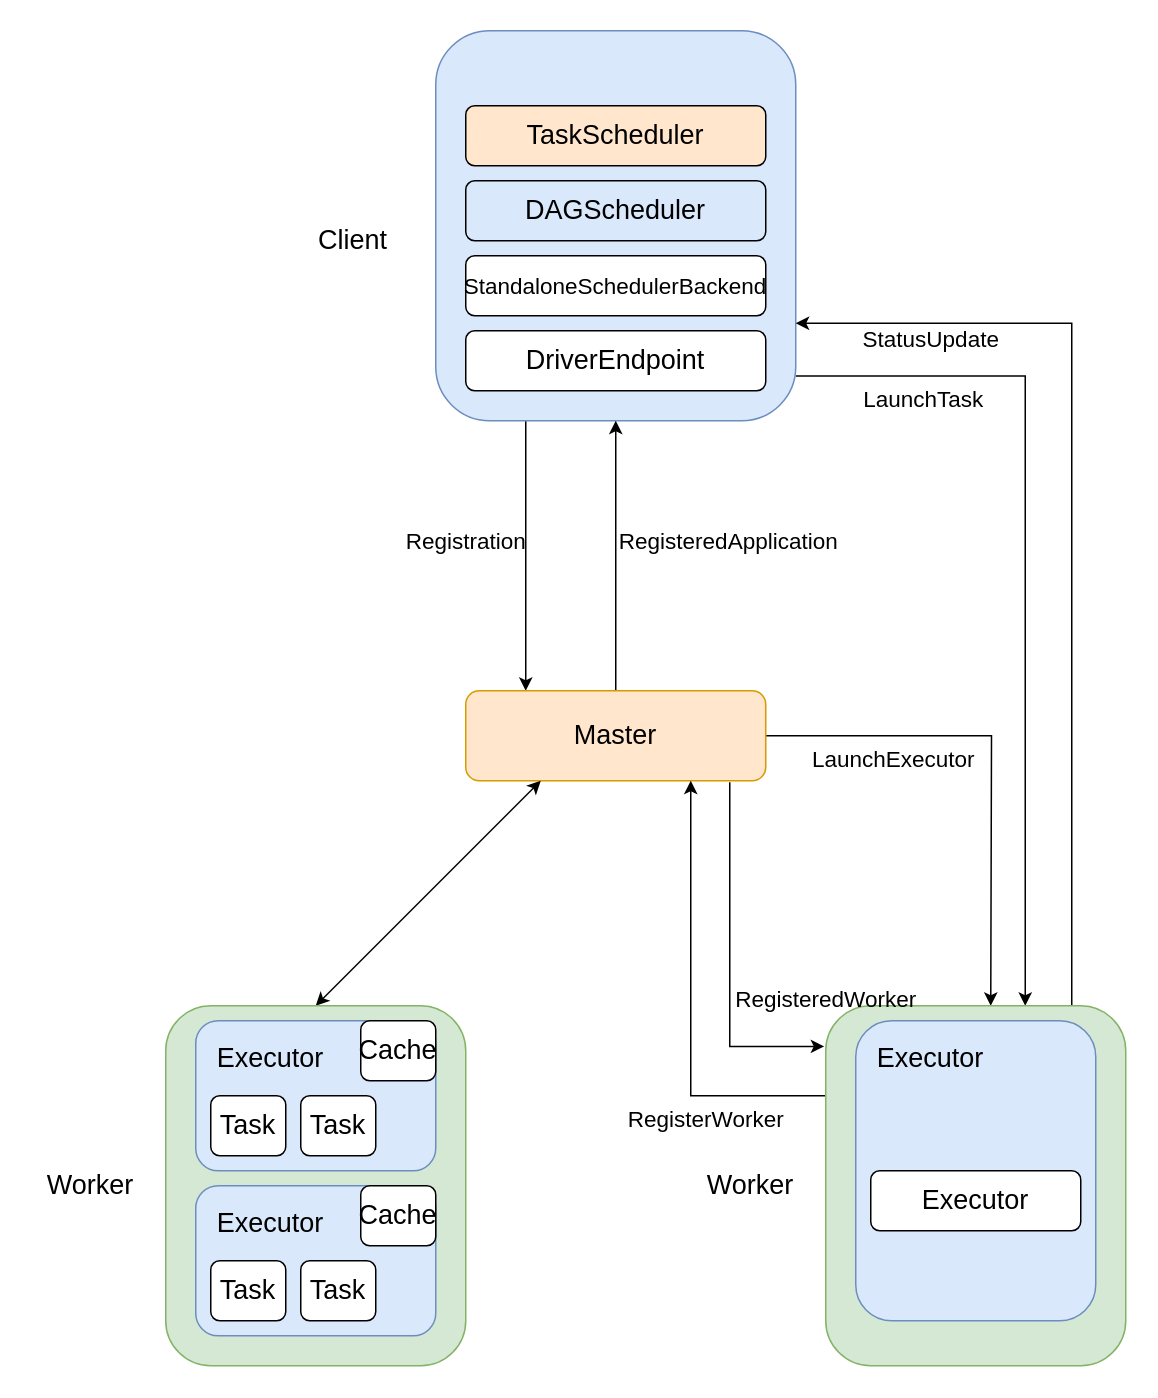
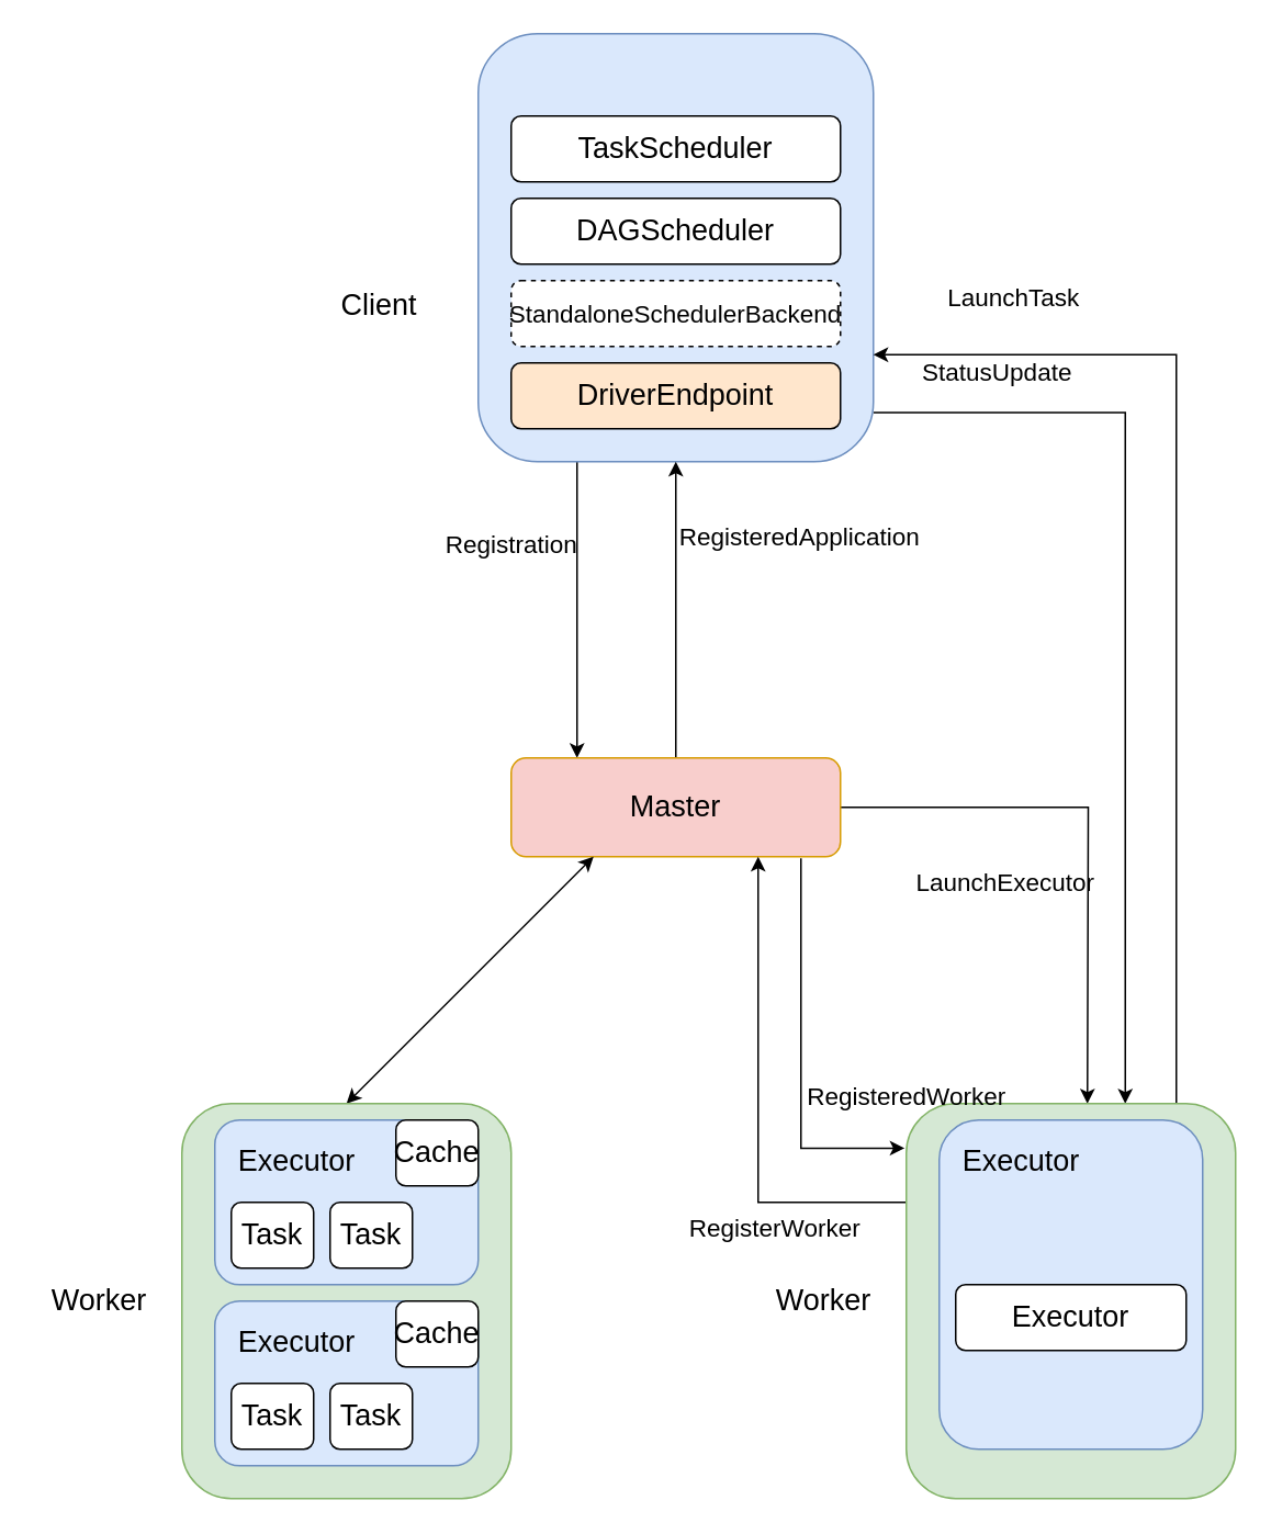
  <mxCell id="0" />
  <mxCell id="1" parent="0" />
  <mxCell id="2" style="edgeStyle=orthogonalEdgeStyle;rounded=0;orthogonalLoop=1;jettySize=auto;html=1;exitX=0.25;exitY=1;exitDx=0;exitDy=0;entryX=0.2;entryY=0;entryDx=0;entryDy=0;entryPerimeter=0;fontSize=18;" edge="1" parent="1" source="4" target="8"><mxGeometry relative="1" as="geometry" /></mxCell>
  <mxCell id="3" style="edgeStyle=orthogonalEdgeStyle;rounded=0;orthogonalLoop=1;jettySize=auto;html=1;exitX=1;exitY=0.885;exitDx=0;exitDy=0;entryX=0.665;entryY=0;entryDx=0;entryDy=0;entryPerimeter=0;fontSize=18;startArrow=none;startFill=0;exitPerimeter=0;" edge="1" parent="1" source="4" target="33"><mxGeometry relative="1" as="geometry"><Array as="points"><mxPoint x="683" y="250" /></Array></mxGeometry></mxCell>
  <mxCell id="4" value="" style="rounded=1;whiteSpace=wrap;html=1;fontSize=18;fillColor=#dae8fc;strokeColor=#6c8ebf;" vertex="1" parent="1"><mxGeometry x="290" y="20" width="240" height="260" as="geometry" /></mxCell>
  <mxCell id="5" style="edgeStyle=orthogonalEdgeStyle;rounded=0;orthogonalLoop=1;jettySize=auto;html=1;exitX=0.5;exitY=0;exitDx=0;exitDy=0;entryX=0.5;entryY=1;entryDx=0;entryDy=0;fontSize=18;" edge="1" parent="1" source="8" target="4"><mxGeometry relative="1" as="geometry" /></mxCell>
  <mxCell id="6" style="edgeStyle=orthogonalEdgeStyle;rounded=0;orthogonalLoop=1;jettySize=auto;html=1;exitX=1;exitY=0.5;exitDx=0;exitDy=0;fontSize=15;" edge="1" parent="1" source="8"><mxGeometry relative="1" as="geometry"><mxPoint x="660" y="670" as="targetPoint" /></mxGeometry></mxCell>
  <mxCell id="7" style="edgeStyle=orthogonalEdgeStyle;rounded=0;orthogonalLoop=1;jettySize=auto;html=1;exitX=0.88;exitY=1.017;exitDx=0;exitDy=0;entryX=-0.005;entryY=0.113;entryDx=0;entryDy=0;entryPerimeter=0;fontSize=15;exitPerimeter=0;" edge="1" parent="1" source="8" target="33"><mxGeometry relative="1" as="geometry" /></mxCell>
- <mxCell id="8" value="Master" style="rounded=1;whiteSpace=wrap;html=1;fontSize=18;fillColor=#ffe6cc;strokeColor=#d79b00;" vertex="1" parent="1"><mxGeometry x="310" y="460" width="200" height="60" as="geometry" /></mxCell>
+ <mxCell id="8" value="Master" style="rounded=1;whiteSpace=wrap;html=1;fontSize=18;fillColor=#f8cecc;strokeColor=#d79b00;" vertex="1" parent="1"><mxGeometry x="310" y="460" width="200" height="60" as="geometry" /></mxCell>
  <mxCell id="9" style="rounded=0;orthogonalLoop=1;jettySize=auto;html=1;exitX=0.5;exitY=0;exitDx=0;exitDy=0;entryX=0.25;entryY=1;entryDx=0;entryDy=0;fontSize=15;startArrow=classic;startFill=1;" edge="1" parent="1" source="10" target="8"><mxGeometry relative="1" as="geometry" /></mxCell>
  <mxCell id="10" value="" style="rounded=1;whiteSpace=wrap;html=1;fontSize=18;fillColor=#d5e8d4;strokeColor=#82b366;" vertex="1" parent="1"><mxGeometry x="110" y="670" width="200" height="240" as="geometry" /></mxCell>
- <mxCell id="11" value="TaskScheduler" style="rounded=1;whiteSpace=wrap;html=1;fontSize=18;fillColor=#ffe6cc;" vertex="1" parent="1"><mxGeometry x="310" y="70" width="200" height="40" as="geometry" /></mxCell>
- <mxCell id="12" value="DAGScheduler" style="rounded=1;whiteSpace=wrap;html=1;fontSize=18;fillColor=#dae8fc;" vertex="1" parent="1"><mxGeometry x="310" y="120" width="200" height="40" as="geometry" /></mxCell>
- <mxCell id="13" value="&lt;font style=&quot;font-size: 15px;&quot;&gt;StandaloneSchedulerBackend&lt;/font&gt;" style="rounded=1;whiteSpace=wrap;html=1;fontSize=18;" vertex="1" parent="1"><mxGeometry x="310" y="170" width="200" height="40" as="geometry" /></mxCell>
- <mxCell id="14" value="DriverEndpoint" style="rounded=1;whiteSpace=wrap;html=1;fontSize=18;" vertex="1" parent="1"><mxGeometry x="310" y="220" width="200" height="40" as="geometry" /></mxCell>
- <mxCell id="15" value="Client" style="text;html=1;strokeColor=none;fillColor=none;align=center;verticalAlign=middle;whiteSpace=wrap;rounded=0;fontSize=18;" vertex="1" parent="1"><mxGeometry x="195" y="145" width="80" height="30" as="geometry" /></mxCell>
- <mxCell id="16" value="Registration" style="text;html=1;align=center;verticalAlign=middle;resizable=0;points=[];autosize=1;strokeColor=none;fillColor=none;fontSize=15;" vertex="1" parent="1"><mxGeometry x="260" y="345" width="100" height="30" as="geometry" /></mxCell>
- <mxCell id="17" value="RegisteredApplication" style="text;html=1;align=center;verticalAlign=middle;resizable=0;points=[];autosize=1;strokeColor=none;fillColor=none;fontSize=15;" vertex="1" parent="1"><mxGeometry x="400" y="345" width="170" height="30" as="geometry" /></mxCell>
+ <mxCell id="11" value="TaskScheduler" style="rounded=1;whiteSpace=wrap;html=1;fontSize=18;" vertex="1" parent="1"><mxGeometry x="310" y="70" width="200" height="40" as="geometry" /></mxCell>
+ <mxCell id="12" value="DAGScheduler" style="rounded=1;whiteSpace=wrap;html=1;fontSize=18;" vertex="1" parent="1"><mxGeometry x="310" y="120" width="200" height="40" as="geometry" /></mxCell>
+ <mxCell id="13" value="&lt;font style=&quot;font-size: 15px;&quot;&gt;StandaloneSchedulerBackend&lt;/font&gt;" style="rounded=1;whiteSpace=wrap;html=1;fontSize=18;dashed=1;" vertex="1" parent="1"><mxGeometry x="310" y="170" width="200" height="40" as="geometry" /></mxCell>
+ <mxCell id="14" value="DriverEndpoint" style="rounded=1;whiteSpace=wrap;html=1;fontSize=18;fillColor=#ffe6cc;" vertex="1" parent="1"><mxGeometry x="310" y="220" width="200" height="40" as="geometry" /></mxCell>
+ <mxCell id="15" value="Client" style="text;html=1;strokeColor=none;fillColor=none;align=center;verticalAlign=middle;whiteSpace=wrap;rounded=0;fontSize=18;" vertex="1" parent="1"><mxGeometry x="190" y="170" width="80" height="30" as="geometry" /></mxCell>
+ <mxCell id="16" value="Registration" style="text;html=1;align=center;verticalAlign=middle;resizable=0;points=[];autosize=1;strokeColor=none;fillColor=none;fontSize=15;" vertex="1" parent="1"><mxGeometry x="260" y="315" width="100" height="30" as="geometry" /></mxCell>
+ <mxCell id="17" value="RegisteredApplication" style="text;html=1;align=center;verticalAlign=middle;resizable=0;points=[];autosize=1;strokeColor=none;fillColor=none;fontSize=15;" vertex="1" parent="1"><mxGeometry x="400" y="310" width="170" height="30" as="geometry" /></mxCell>
  <mxCell id="18" value="" style="group" vertex="1" connectable="0" parent="1"><mxGeometry x="130" y="680" width="160" height="100" as="geometry" /></mxCell>
  <mxCell id="19" value="" style="rounded=1;whiteSpace=wrap;html=1;fontSize=18;fillColor=#dae8fc;strokeColor=#6c8ebf;" vertex="1" parent="18"><mxGeometry width="160" height="100" as="geometry" /></mxCell>
  <mxCell id="20" value="Task" style="rounded=1;whiteSpace=wrap;html=1;fontSize=18;" vertex="1" parent="18"><mxGeometry x="10" y="50" width="50" height="40" as="geometry" /></mxCell>
  <mxCell id="21" value="Task" style="rounded=1;whiteSpace=wrap;html=1;fontSize=18;" vertex="1" parent="18"><mxGeometry x="70" y="50" width="50" height="40" as="geometry" /></mxCell>
  <mxCell id="22" value="Cache" style="rounded=1;whiteSpace=wrap;html=1;fontSize=18;" vertex="1" parent="18"><mxGeometry x="110" width="50" height="40" as="geometry" /></mxCell>
  <mxCell id="23" value="Executor" style="text;html=1;strokeColor=none;fillColor=none;align=center;verticalAlign=middle;whiteSpace=wrap;rounded=0;fontSize=18;" vertex="1" parent="18"><mxGeometry x="10" y="10" width="80" height="30" as="geometry" /></mxCell>
  <mxCell id="24" value="" style="group" vertex="1" connectable="0" parent="1"><mxGeometry x="130" y="790" width="160" height="100" as="geometry" /></mxCell>
  <mxCell id="25" value="" style="rounded=1;whiteSpace=wrap;html=1;fontSize=18;fillColor=#dae8fc;strokeColor=#6c8ebf;" vertex="1" parent="24"><mxGeometry width="160" height="100" as="geometry" /></mxCell>
  <mxCell id="26" value="Task" style="rounded=1;whiteSpace=wrap;html=1;fontSize=18;" vertex="1" parent="24"><mxGeometry x="10" y="50" width="50" height="40" as="geometry" /></mxCell>
  <mxCell id="27" value="Task" style="rounded=1;whiteSpace=wrap;html=1;fontSize=18;" vertex="1" parent="24"><mxGeometry x="70" y="50" width="50" height="40" as="geometry" /></mxCell>
  <mxCell id="28" value="Cache" style="rounded=1;whiteSpace=wrap;html=1;fontSize=18;" vertex="1" parent="24"><mxGeometry x="110" width="50" height="40" as="geometry" /></mxCell>
  <mxCell id="29" value="Executor" style="text;html=1;strokeColor=none;fillColor=none;align=center;verticalAlign=middle;whiteSpace=wrap;rounded=0;fontSize=18;" vertex="1" parent="24"><mxGeometry x="10" y="10" width="80" height="30" as="geometry" /></mxCell>
  <mxCell id="30" value="Worker" style="text;html=1;strokeColor=none;fillColor=none;align=center;verticalAlign=middle;whiteSpace=wrap;rounded=0;fontSize=18;" vertex="1" parent="1"><mxGeometry x="20" y="775" width="80" height="30" as="geometry" /></mxCell>
  <mxCell id="31" style="edgeStyle=orthogonalEdgeStyle;rounded=0;orthogonalLoop=1;jettySize=auto;html=1;exitX=0;exitY=0.25;exitDx=0;exitDy=0;entryX=0.75;entryY=1;entryDx=0;entryDy=0;fontSize=15;" edge="1" parent="1" source="33" target="8"><mxGeometry relative="1" as="geometry" /></mxCell>
  <mxCell id="32" style="edgeStyle=orthogonalEdgeStyle;rounded=0;orthogonalLoop=1;jettySize=auto;html=1;exitX=0.82;exitY=0;exitDx=0;exitDy=0;entryX=1;entryY=0.75;entryDx=0;entryDy=0;fontSize=18;exitPerimeter=0;" edge="1" parent="1" source="33" target="4"><mxGeometry relative="1" as="geometry" /></mxCell>
  <mxCell id="33" value="" style="rounded=1;whiteSpace=wrap;html=1;fontSize=18;fillColor=#d5e8d4;strokeColor=#82b366;" vertex="1" parent="1"><mxGeometry x="550" y="670" width="200" height="240" as="geometry" /></mxCell>
  <mxCell id="34" value="Worker" style="text;html=1;strokeColor=none;fillColor=none;align=center;verticalAlign=middle;whiteSpace=wrap;rounded=0;fontSize=18;" vertex="1" parent="1"><mxGeometry x="460" y="775" width="80" height="30" as="geometry" /></mxCell>
  <mxCell id="35" value="RegisterWorker" style="text;html=1;align=center;verticalAlign=middle;resizable=0;points=[];autosize=1;strokeColor=none;fillColor=none;fontSize=15;" vertex="1" parent="1"><mxGeometry x="405" y="730" width="130" height="30" as="geometry" /></mxCell>
  <mxCell id="36" value="RegisteredWorker" style="text;html=1;align=center;verticalAlign=middle;resizable=0;points=[];autosize=1;strokeColor=none;fillColor=none;fontSize=15;" vertex="1" parent="1"><mxGeometry x="480" y="650" width="140" height="30" as="geometry" /></mxCell>
- <mxCell id="37" value="LaunchExecutor" style="text;html=1;align=center;verticalAlign=middle;resizable=0;points=[];autosize=1;strokeColor=none;fillColor=none;fontSize=15;" vertex="1" parent="1"><mxGeometry x="530" y="490" width="130" height="30" as="geometry" /></mxCell>
+ <mxCell id="37" value="LaunchExecutor" style="text;html=1;align=center;verticalAlign=middle;resizable=0;points=[];autosize=1;strokeColor=none;fillColor=none;fontSize=15;" vertex="1" parent="1"><mxGeometry x="545" y="520" width="130" height="30" as="geometry" /></mxCell>
  <mxCell id="38" value="" style="rounded=1;whiteSpace=wrap;html=1;fontSize=18;fillColor=#dae8fc;strokeColor=#6c8ebf;" vertex="1" parent="1"><mxGeometry x="570" y="680" width="160" height="200" as="geometry" /></mxCell>
  <mxCell id="39" value="Executor" style="text;html=1;strokeColor=none;fillColor=none;align=center;verticalAlign=middle;whiteSpace=wrap;rounded=0;fontSize=18;" vertex="1" parent="1"><mxGeometry x="580" y="690" width="80" height="30" as="geometry" /></mxCell>
  <mxCell id="40" value="Executor" style="rounded=1;whiteSpace=wrap;html=1;fontSize=18;" vertex="1" parent="1"><mxGeometry x="580" y="780" width="140" height="40" as="geometry" /></mxCell>
- <mxCell id="41" value="StatusUpdate" style="text;html=1;align=center;verticalAlign=middle;resizable=0;points=[];autosize=1;strokeColor=none;fillColor=none;fontSize=15;" vertex="1" parent="1"><mxGeometry x="565" y="210" width="110" height="30" as="geometry" /></mxCell>
- <mxCell id="42" value="LaunchTask" style="text;html=1;align=center;verticalAlign=middle;resizable=0;points=[];autosize=1;strokeColor=none;fillColor=none;fontSize=15;" vertex="1" parent="1"><mxGeometry x="565" y="250" width="100" height="30" as="geometry" /></mxCell>
+ <mxCell id="41" value="StatusUpdate" style="text;html=1;align=center;verticalAlign=middle;resizable=0;points=[];autosize=1;strokeColor=none;fillColor=none;fontSize=15;" vertex="1" parent="1"><mxGeometry x="550" y="210" width="110" height="30" as="geometry" /></mxCell>
+ <mxCell id="42" value="LaunchTask" style="text;html=1;align=center;verticalAlign=middle;resizable=0;points=[];autosize=1;strokeColor=none;fillColor=none;fontSize=15;" vertex="1" parent="1"><mxGeometry x="565" y="165" width="100" height="30" as="geometry" /></mxCell>
